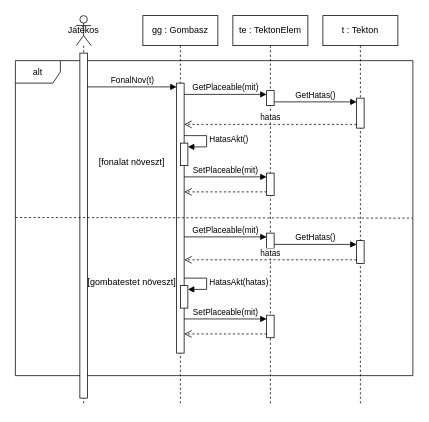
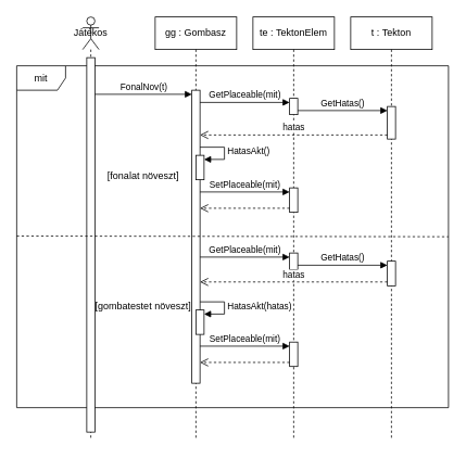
  <mxCell id="0" />
  <mxCell id="1" parent="0" />
  <mxCell id="2" value="gg : Gombasz" style="shape=umlLifeline;perimeter=lifelinePerimeter;whiteSpace=wrap;html=1;container=1;dropTarget=0;collapsible=0;recursiveResize=0;outlineConnect=0;portConstraint=eastwest;newEdgeStyle={&quot;curved&quot;:0,&quot;rounded&quot;:0};" parent="1" vertex="1"><mxGeometry x="190" y="20" width="100" height="520" as="geometry" /></mxCell>
  <mxCell id="3" value="" style="html=1;points=[[0,0,0,0,5],[0,1,0,0,-5],[1,0,0,0,5],[1,1,0,0,-5]];perimeter=orthogonalPerimeter;outlineConnect=0;targetShapes=umlLifeline;portConstraint=eastwest;newEdgeStyle={&quot;curved&quot;:0,&quot;rounded&quot;:0};" parent="2" vertex="1"><mxGeometry x="45" y="90" width="10" height="360" as="geometry" /></mxCell>
  <mxCell id="4" value="te : TektonElem" style="shape=umlLifeline;perimeter=lifelinePerimeter;whiteSpace=wrap;html=1;container=1;dropTarget=0;collapsible=0;recursiveResize=0;outlineConnect=0;portConstraint=eastwest;newEdgeStyle={&quot;curved&quot;:0,&quot;rounded&quot;:0};" parent="1" vertex="1"><mxGeometry x="310" y="20" width="100" height="520" as="geometry" /></mxCell>
  <mxCell id="5" value="" style="html=1;points=[[0,0,0,0,5],[0,1,0,0,-5],[1,0,0,0,5],[1,1,0,0,-5]];perimeter=orthogonalPerimeter;outlineConnect=0;targetShapes=umlLifeline;portConstraint=eastwest;newEdgeStyle={&quot;curved&quot;:0,&quot;rounded&quot;:0};" parent="4" vertex="1"><mxGeometry x="45" y="100" width="10" height="20" as="geometry" /></mxCell>
  <mxCell id="6" value="" style="html=1;points=[[0,0,0,0,5],[0,1,0,0,-5],[1,0,0,0,5],[1,1,0,0,-5]];perimeter=orthogonalPerimeter;outlineConnect=0;targetShapes=umlLifeline;portConstraint=eastwest;newEdgeStyle={&quot;curved&quot;:0,&quot;rounded&quot;:0};" parent="4" vertex="1"><mxGeometry x="45" y="399.43" width="10" height="30" as="geometry" /></mxCell>
  <mxCell id="7" value="GetPlaceable(mit)" style="html=1;verticalAlign=bottom;endArrow=block;curved=0;rounded=0;entryX=0;entryY=0;entryDx=0;entryDy=5;entryPerimeter=0;" parent="1" source="3" target="5" edge="1"><mxGeometry relative="1" as="geometry"><mxPoint x="250" y="170" as="sourcePoint" /><mxPoint x="435" y="170" as="targetPoint" /></mxGeometry></mxCell>
  <mxCell id="8" value="t : Tekton" style="shape=umlLifeline;perimeter=lifelinePerimeter;whiteSpace=wrap;html=1;container=1;dropTarget=0;collapsible=0;recursiveResize=0;outlineConnect=0;portConstraint=eastwest;newEdgeStyle={&quot;curved&quot;:0,&quot;rounded&quot;:0};" parent="1" vertex="1"><mxGeometry x="430" y="20" width="100" height="520" as="geometry" /></mxCell>
  <mxCell id="9" value="" style="html=1;points=[[0,0,0,0,5],[0,1,0,0,-5],[1,0,0,0,5],[1,1,0,0,-5]];perimeter=orthogonalPerimeter;outlineConnect=0;targetShapes=umlLifeline;portConstraint=eastwest;newEdgeStyle={&quot;curved&quot;:0,&quot;rounded&quot;:0};" parent="8" vertex="1"><mxGeometry x="45" y="300" width="10" height="30.57" as="geometry" /></mxCell>
- <mxCell id="10" value="alt" style="shape=umlFrame;whiteSpace=wrap;html=1;pointerEvents=0;" parent="1" vertex="1"><mxGeometry x="20" y="80" width="530" height="420" as="geometry" /></mxCell>
+ <mxCell id="10" value="mit" style="shape=umlFrame;whiteSpace=wrap;html=1;pointerEvents=0;" parent="1" vertex="1"><mxGeometry x="20" y="80" width="530" height="420" as="geometry" /></mxCell>
  <mxCell id="11" value="[fonalat növeszt]" style="text;html=1;align=center;verticalAlign=middle;resizable=0;points=[];autosize=1;strokeColor=none;fillColor=none;" parent="1" vertex="1"><mxGeometry x="120" y="200" width="110" height="30" as="geometry" /></mxCell>
  <mxCell id="12" value="" style="html=1;points=[[0,0,0,0,5],[0,1,0,0,-5],[1,0,0,0,5],[1,1,0,0,-5]];perimeter=orthogonalPerimeter;outlineConnect=0;targetShapes=umlLifeline;portConstraint=eastwest;newEdgeStyle={&quot;curved&quot;:0,&quot;rounded&quot;:0};" parent="1" vertex="1"><mxGeometry x="475" y="130" width="10" height="40" as="geometry" /></mxCell>
  <mxCell id="13" value="GetHatas()" style="html=1;verticalAlign=bottom;endArrow=block;curved=0;rounded=0;entryX=0;entryY=0;entryDx=0;entryDy=5;entryPerimeter=0;" parent="1" source="5" target="12" edge="1"><mxGeometry relative="1" as="geometry"><mxPoint x="405" y="175" as="sourcePoint" /></mxGeometry></mxCell>
  <mxCell id="14" value="SetPlaceable(mit)" style="html=1;verticalAlign=bottom;endArrow=block;curved=0;rounded=0;entryX=0;entryY=0;entryDx=0;entryDy=5;entryPerimeter=0;" parent="1" source="3" target="15" edge="1"><mxGeometry width="80" relative="1" as="geometry"><mxPoint x="250" y="230" as="sourcePoint" /><mxPoint x="355" y="230" as="targetPoint" /></mxGeometry></mxCell>
  <mxCell id="15" value="" style="html=1;points=[[0,0,0,0,5],[0,1,0,0,-5],[1,0,0,0,5],[1,1,0,0,-5]];perimeter=orthogonalPerimeter;outlineConnect=0;targetShapes=umlLifeline;portConstraint=eastwest;newEdgeStyle={&quot;curved&quot;:0,&quot;rounded&quot;:0};" parent="1" vertex="1"><mxGeometry x="355" y="230" width="10" height="30" as="geometry" /></mxCell>
  <mxCell id="16" value="" style="html=1;verticalAlign=bottom;endArrow=open;dashed=1;endSize=8;curved=0;rounded=0;exitX=0;exitY=1;exitDx=0;exitDy=-5;exitPerimeter=0;" parent="1" source="15" target="3" edge="1"><mxGeometry relative="1" as="geometry"><mxPoint x="355" y="260" as="sourcePoint" /><mxPoint x="250" y="260" as="targetPoint" /></mxGeometry></mxCell>
  <mxCell id="17" value="[gombatestet növeszt]" style="text;html=1;align=center;verticalAlign=middle;resizable=0;points=[];autosize=1;strokeColor=none;fillColor=none;" parent="1" vertex="1"><mxGeometry x="105" y="360" width="140" height="30" as="geometry" /></mxCell>
  <mxCell id="18" value="Játékos" style="shape=umlLifeline;perimeter=lifelinePerimeter;whiteSpace=wrap;html=1;container=1;dropTarget=0;collapsible=0;recursiveResize=0;outlineConnect=0;portConstraint=eastwest;newEdgeStyle={&quot;curved&quot;:0,&quot;rounded&quot;:0};participant=umlActor;" parent="1" vertex="1"><mxGeometry x="101" y="20" width="20" height="520" as="geometry" /></mxCell>
  <mxCell id="19" value="" style="html=1;points=[[0,0,0,0,5],[0,1,0,0,-5],[1,0,0,0,5],[1,1,0,0,-5]];perimeter=orthogonalPerimeter;outlineConnect=0;targetShapes=umlLifeline;portConstraint=eastwest;newEdgeStyle={&quot;curved&quot;:0,&quot;rounded&quot;:0};" parent="18" vertex="1"><mxGeometry x="5" y="50" width="10" height="460" as="geometry" /></mxCell>
  <mxCell id="20" value="FonalNov(t)" style="html=1;verticalAlign=bottom;endArrow=block;curved=0;rounded=0;entryX=0;entryY=0;entryDx=0;entryDy=5;entryPerimeter=0;" parent="1" source="19" target="3" edge="1"><mxGeometry width="80" relative="1" as="geometry"><mxPoint x="150" y="150" as="sourcePoint" /><mxPoint x="230" y="150" as="targetPoint" /></mxGeometry></mxCell>
  <mxCell id="21" value="" style="endArrow=none;dashed=1;html=1;rounded=0;exitX=0;exitY=0.498;exitDx=0;exitDy=0;exitPerimeter=0;entryX=1.001;entryY=0.525;entryDx=0;entryDy=0;entryPerimeter=0;" parent="1" source="10" edge="1"><mxGeometry width="50" height="50" relative="1" as="geometry"><mxPoint x="106.48" y="290" as="sourcePoint" /><mxPoint x="550" y="290" as="targetPoint" /></mxGeometry></mxCell>
  <mxCell id="22" value="GetPlaceable(mit)" style="html=1;verticalAlign=bottom;endArrow=block;curved=0;rounded=0;entryX=0;entryY=0;entryDx=0;entryDy=5;entryPerimeter=0;" parent="1" source="3" target="25" edge="1"><mxGeometry relative="1" as="geometry"><mxPoint x="250" y="359.43" as="sourcePoint" /><mxPoint x="435" y="359.43" as="targetPoint" /></mxGeometry></mxCell>
  <mxCell id="23" value="SetPlaceable(mit)" style="html=1;verticalAlign=bottom;endArrow=block;curved=0;rounded=0;entryX=0;entryY=0;entryDx=0;entryDy=5;entryPerimeter=0;" parent="1" source="3" target="6" edge="1"><mxGeometry width="80" relative="1" as="geometry"><mxPoint x="250" y="419.43" as="sourcePoint" /><mxPoint x="355" y="419.43" as="targetPoint" /></mxGeometry></mxCell>
  <mxCell id="24" value="" style="html=1;verticalAlign=bottom;endArrow=open;dashed=1;endSize=8;curved=0;rounded=0;exitX=0;exitY=1;exitDx=0;exitDy=-5;exitPerimeter=0;" parent="1" source="6" target="3" edge="1"><mxGeometry relative="1" as="geometry"><mxPoint x="355" y="449.43" as="sourcePoint" /><mxPoint x="250" y="449.43" as="targetPoint" /></mxGeometry></mxCell>
  <mxCell id="25" value="" style="html=1;points=[[0,0,0,0,5],[0,1,0,0,-5],[1,0,0,0,5],[1,1,0,0,-5]];perimeter=orthogonalPerimeter;outlineConnect=0;targetShapes=umlLifeline;portConstraint=eastwest;newEdgeStyle={&quot;curved&quot;:0,&quot;rounded&quot;:0};" parent="1" vertex="1"><mxGeometry x="355" y="310" width="10" height="20.57" as="geometry" /></mxCell>
  <mxCell id="26" value="GetHatas()" style="html=1;verticalAlign=bottom;endArrow=block;curved=0;rounded=0;entryX=0;entryY=0;entryDx=0;entryDy=5;entryPerimeter=0;" parent="1" source="25" target="9" edge="1"><mxGeometry relative="1" as="geometry"><mxPoint x="405" y="364.43" as="sourcePoint" /></mxGeometry></mxCell>
  <mxCell id="27" value="" style="html=1;points=[[0,0,0,0,5],[0,1,0,0,-5],[1,0,0,0,5],[1,1,0,0,-5]];perimeter=orthogonalPerimeter;outlineConnect=0;targetShapes=umlLifeline;portConstraint=eastwest;newEdgeStyle={&quot;curved&quot;:0,&quot;rounded&quot;:0};" vertex="1" parent="1"><mxGeometry x="240" y="190" width="10" height="30" as="geometry" /></mxCell>
  <mxCell id="28" value="HatasAkt()" style="html=1;align=left;spacingLeft=2;endArrow=block;rounded=0;edgeStyle=orthogonalEdgeStyle;curved=0;rounded=0;entryX=1;entryY=0;entryDx=0;entryDy=5;entryPerimeter=0;" edge="1" target="27" parent="1" source="3"><mxGeometry relative="1" as="geometry"><mxPoint x="245" y="170" as="sourcePoint" /><Array as="points"><mxPoint x="275" y="180" /><mxPoint x="275" y="195" /></Array></mxGeometry></mxCell>
  <mxCell id="29" value="" style="html=1;points=[[0,0,0,0,5],[0,1,0,0,-5],[1,0,0,0,5],[1,1,0,0,-5]];perimeter=orthogonalPerimeter;outlineConnect=0;targetShapes=umlLifeline;portConstraint=eastwest;newEdgeStyle={&quot;curved&quot;:0,&quot;rounded&quot;:0};" vertex="1" parent="1"><mxGeometry x="240" y="380" width="10" height="30" as="geometry" /></mxCell>
  <mxCell id="30" value="HatasAkt(hatas)" style="html=1;align=left;spacingLeft=2;endArrow=block;rounded=0;edgeStyle=orthogonalEdgeStyle;curved=0;rounded=0;entryX=1;entryY=0;entryDx=0;entryDy=5;entryPerimeter=0;" edge="1" target="29" parent="1" source="3"><mxGeometry relative="1" as="geometry"><mxPoint x="245" y="360" as="sourcePoint" /><Array as="points"><mxPoint x="275" y="370" /><mxPoint x="275" y="385" /></Array></mxGeometry></mxCell>
  <mxCell id="31" value="hatas" style="html=1;verticalAlign=bottom;endArrow=open;dashed=1;endSize=8;curved=0;rounded=0;exitX=0;exitY=1;exitDx=0;exitDy=-5;exitPerimeter=0;" edge="1" parent="1" source="9" target="3"><mxGeometry relative="1" as="geometry"><mxPoint x="400" y="350" as="sourcePoint" /><mxPoint x="320" y="350" as="targetPoint" /></mxGeometry></mxCell>
  <mxCell id="32" value="hatas" style="html=1;verticalAlign=bottom;endArrow=open;dashed=1;endSize=8;curved=0;rounded=0;exitX=0;exitY=1;exitDx=0;exitDy=-5;exitPerimeter=0;" edge="1" parent="1" source="12" target="3"><mxGeometry relative="1" as="geometry"><mxPoint x="475" y="159.43" as="sourcePoint" /><mxPoint x="245" y="159.43" as="targetPoint" /></mxGeometry></mxCell>
